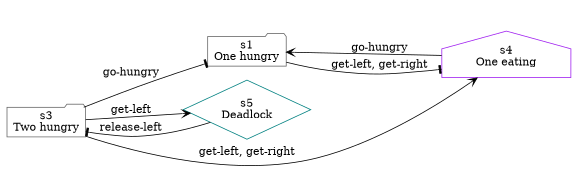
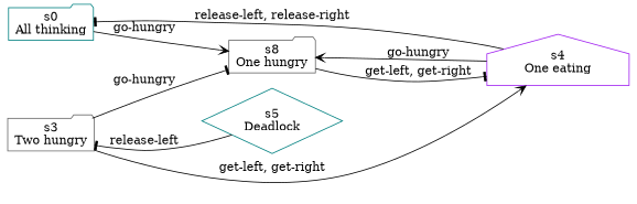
  digraph {
    rankdir=LR
    node [color=teal shape=folder]
    edge [arrowhead=vee]
-   n2 [color=gray40 label="s1\nOne hungry"]
+   n1 [label="s0\nAll thinking"]
+   n2 [color=gray40 label="s8\nOne hungry"]
    n3 [color=purple label="s4\nOne eating" shape=house]
    n4 [color=gray40 label="s3\nTwo hungry"]
    n5 [label="s5\nDeadlock" shape=diamond]
+   n1 -> n2 [label="go-hungry"]
    n2 -> n3 [arrowhead=tee label="get-left, get-right"]
+   n3 -> n1 [arrowhead=tee label="release-left, release-right"]
    n3 -> n2 [label="go-hungry"]
    n4 -> n2 [arrowhead=tee label="go-hungry"]
    n4 -> n3 [label="get-left, get-right"]
-   n4 -> n5 [label="get-left"]
    n5 -> n4 [arrowhead=tee label="release-left"]
  }
